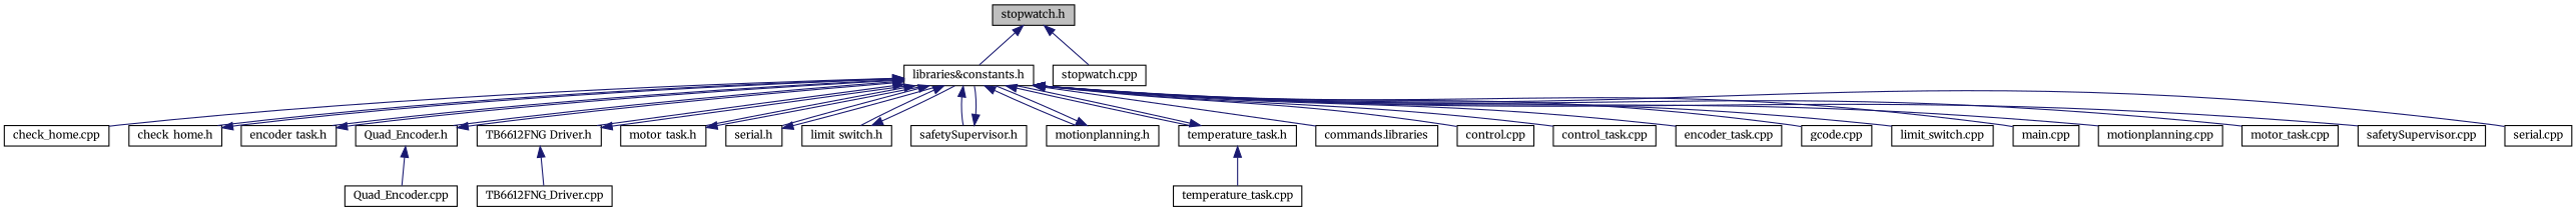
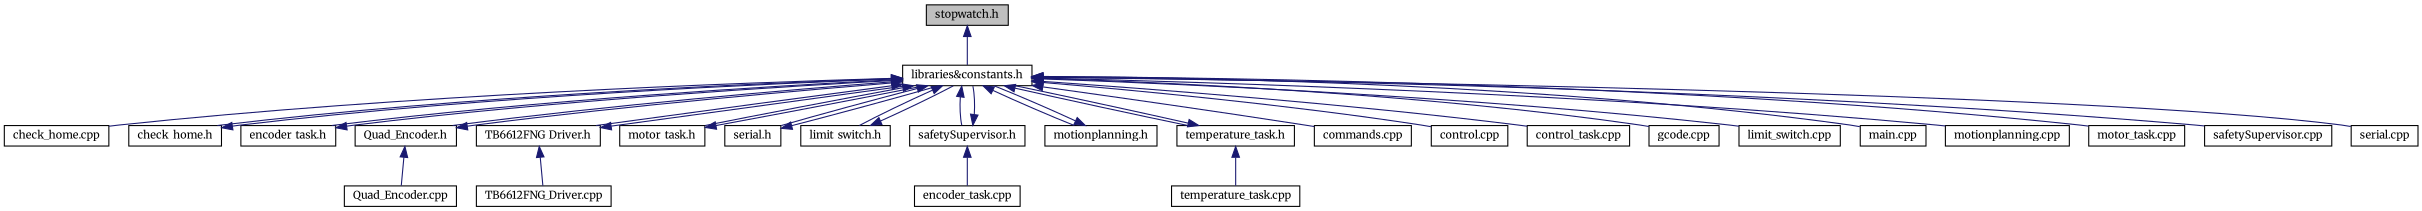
  digraph {
    fontname=Merriweather
    node [color=black fillcolor=white fontname=Merriweather fontsize=10 shape=record style=filled]
    edge [color=midnightblue dir=back fontname=Merriweather fontsize=10 labelfontname=Helvetica labelfontsize=10 style=solid]
    n1 [fillcolor=grey75 fontcolor=black height=0.2 label="stopwatch.h" width=0.4]
    n2 [height=0.2 label="libraries&constants.h" width=0.4]
-   n3 [height=0.2 label="stopwatch.cpp" width=0.4]
    n4 [height=0.2 label="check_home.cpp" width=0.4]
    n5 [height=0.2 label="check_home.h" width=0.4]
    n6 [height=0.2 label="encoder_task.h" width=0.4]
    n7 [height=0.2 label="Quad_Encoder.h" width=0.4]
    n8 [height=0.2 label="TB6612FNG_Driver.h" width=0.4]
    n9 [height=0.2 label="motor_task.h" width=0.4]
    n10 [height=0.2 label="serial.h" width=0.4]
    n11 [height=0.2 label="limit_switch.h" width=0.4]
    n12 [height=0.2 label="safetySupervisor.h" width=0.4]
    n13 [height=0.2 label="motionplanning.h" width=0.4]
    n14 [height=0.2 label="temperature_task.h" width=0.4]
-   n15 [height=0.2 label="commands.libraries" width=0.4]
+   n15 [height=0.2 label="commands.cpp" width=0.4]
    n16 [height=0.2 label="control.cpp" width=0.4]
    n17 [height=0.2 label="control_task.cpp" width=0.4]
    n18 [height=0.2 label="encoder_task.cpp" width=0.4]
    n19 [height=0.2 label="gcode.cpp" width=0.4]
    n20 [height=0.2 label="limit_switch.cpp" width=0.4]
    n21 [height=0.2 label="main.cpp" width=0.4]
    n22 [height=0.2 label="motionplanning.cpp" width=0.4]
    n23 [height=0.2 label="motor_task.cpp" width=0.4]
    n24 [height=0.2 label="safetySupervisor.cpp" width=0.4]
    n25 [height=0.2 label="serial.cpp" width=0.4]
    n26 [height=0.2 label="Quad_Encoder.cpp" width=0.4]
    n27 [height=0.2 label="TB6612FNG_Driver.cpp" width=0.4]
    n28 [height=0.2 label="temperature_task.cpp" width=0.4]
    n1 -> n2
-   n1 -> n3
    n2 -> n4
    n2 -> n5
    n2 -> n6
    n2 -> n7
    n2 -> n8
    n2 -> n9
    n2 -> n10
    n2 -> n11
    n2 -> n12
    n2 -> n13
    n2 -> n14
    n2 -> n15
    n2 -> n16
    n2 -> n17
-   n2 -> n18
+   n12 -> n18
    n2 -> n19
    n2 -> n20
    n2 -> n21
    n2 -> n22
    n2 -> n23
    n2 -> n24
    n2 -> n25
    n5 -> n2
    n6 -> n2
    n7 -> n2
    n7 -> n26
    n8 -> n2
    n8 -> n27
    n9 -> n2
    n10 -> n2
    n11 -> n2
    n12 -> n2
    n13 -> n2
    n14 -> n2
    n14 -> n28
  }
